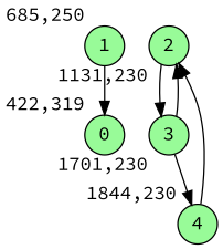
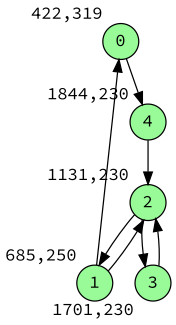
  digraph {
    bgcolor=white
    fontname="Source Code Pro"
    node [fillcolor=palegreen fixedsize=true fontname="Source Code Pro" shape=circle style=filled]
    edge [fontname="Source Code Pro"]
    0 [height=0.3 width=0.4 xlabel="422,319"]
    1 [height=0.3 width=0.4 xlabel="685,250"]
    2 [height=0.3 width=0.4 xlabel="1131,230"]
    3 [height=0.3 width=0.4 xlabel="1701,230"]
    4 [height=0.3 width=0.4 xlabel="1844,230"]
    1 -> 0
+   1 -> 2
+   2 -> 1
    2 -> 3
    3 -> 2
-   3 -> 4
+   0 -> 4
    4 -> 2
  }
